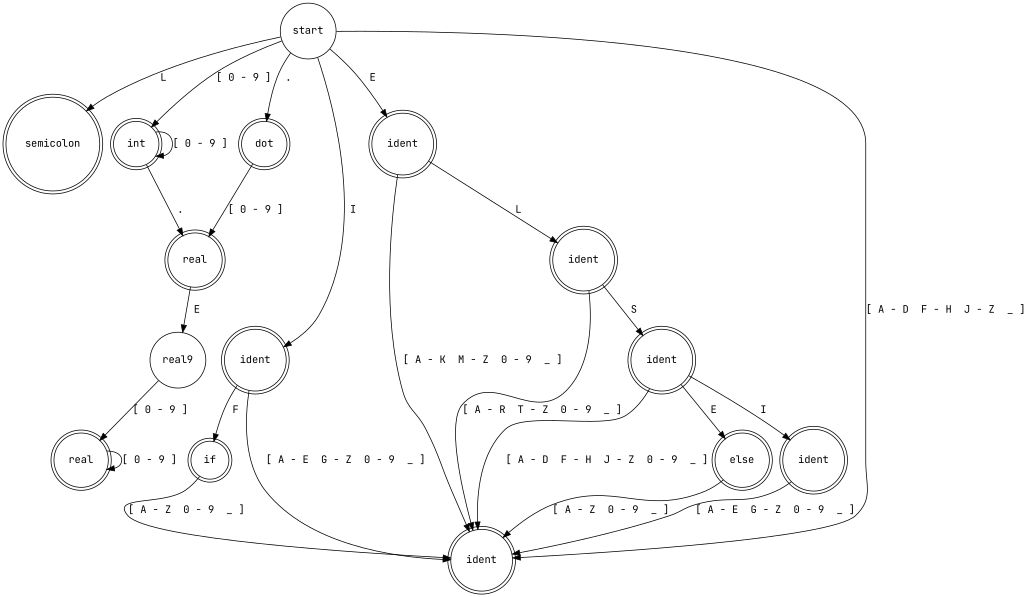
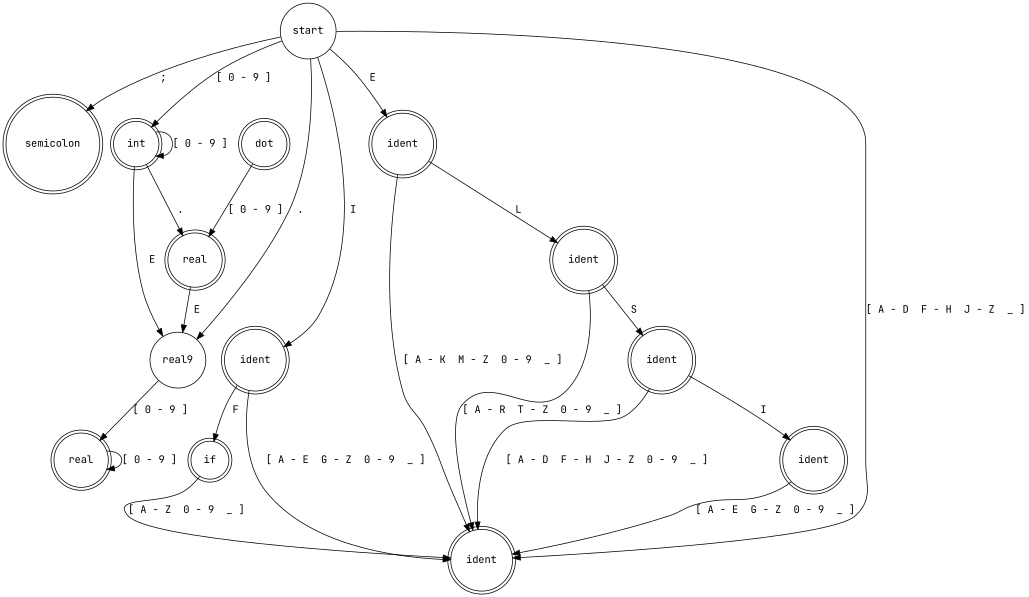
  digraph {
    fontname="JetBrains Mono"
    node [fontname="JetBrains Mono" shape=doublecircle]
    edge [fontname="JetBrains Mono"]
    start [shape=circle]
    semicolon
    dot
    int
    n5 [label=ident]
    n6 [label=ident]
    ident
    n8 [label=real]
    n9 [label=real9 shape=circle]
    if
    n11 [label=ident]
    n12 [label=real]
    n13 [label=ident]
-   else
    n15 [label=ident]
-   start -> semicolon [label=" L "]
-   start -> dot [label=" . "]
+   start -> semicolon [label=" ; "]
+   start -> n9 [label=" . "]
    start -> int [label="[ 0 - 9 ]"]
    start -> n5 [label=" I "]
    start -> n6 [label=" E "]
    start -> ident [label="[ A - D  F - H  J - Z  _ ]"]
    dot -> n8 [label="[ 0 - 9 ]"]
    int -> int [label="[ 0 - 9 ]"]
    int -> n8 [label=" . "]
+   int -> n9 [label=" E "]
    n5 -> ident [label="[ A - E  G - Z  0 - 9  _ ]"]
    n5 -> if [label=" F "]
    n6 -> ident [label="[ A - K  M - Z  0 - 9  _ ]"]
    n6 -> n11 [label=" L "]
    n8 -> n9 [label=" E "]
    n9 -> n12 [label="[ 0 - 9 ]"]
    if -> ident [label="[ A - Z  0 - 9  _ ]"]
    n11 -> ident [label="[ A - R  T - Z  0 - 9  _ ]"]
    n11 -> n13 [label=" S "]
    n12 -> n12 [label="[ 0 - 9 ]"]
    n13 -> ident [label="[ A - D  F - H  J - Z  0 - 9  _ ]"]
-   n13 -> else [label=" E "]
    n13 -> n15 [label=" I "]
-   else -> ident [label="[ A - Z  0 - 9  _ ]"]
    n15 -> ident [label="[ A - E  G - Z  0 - 9  _ ]"]
  }
